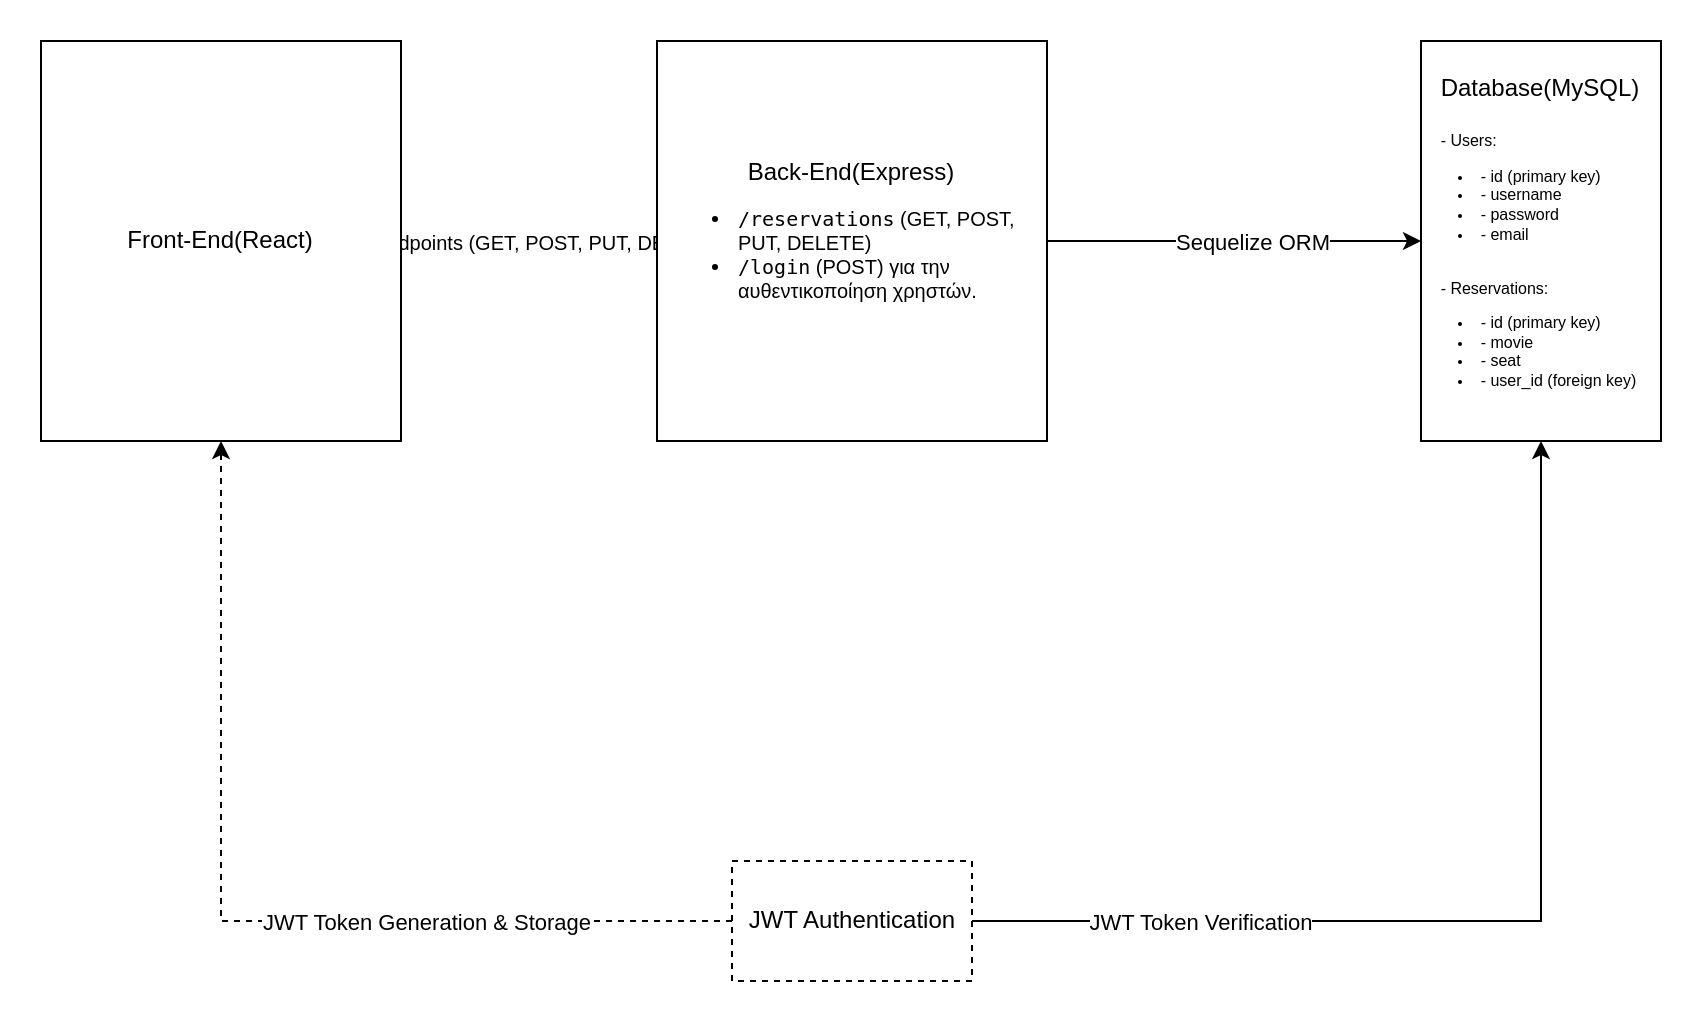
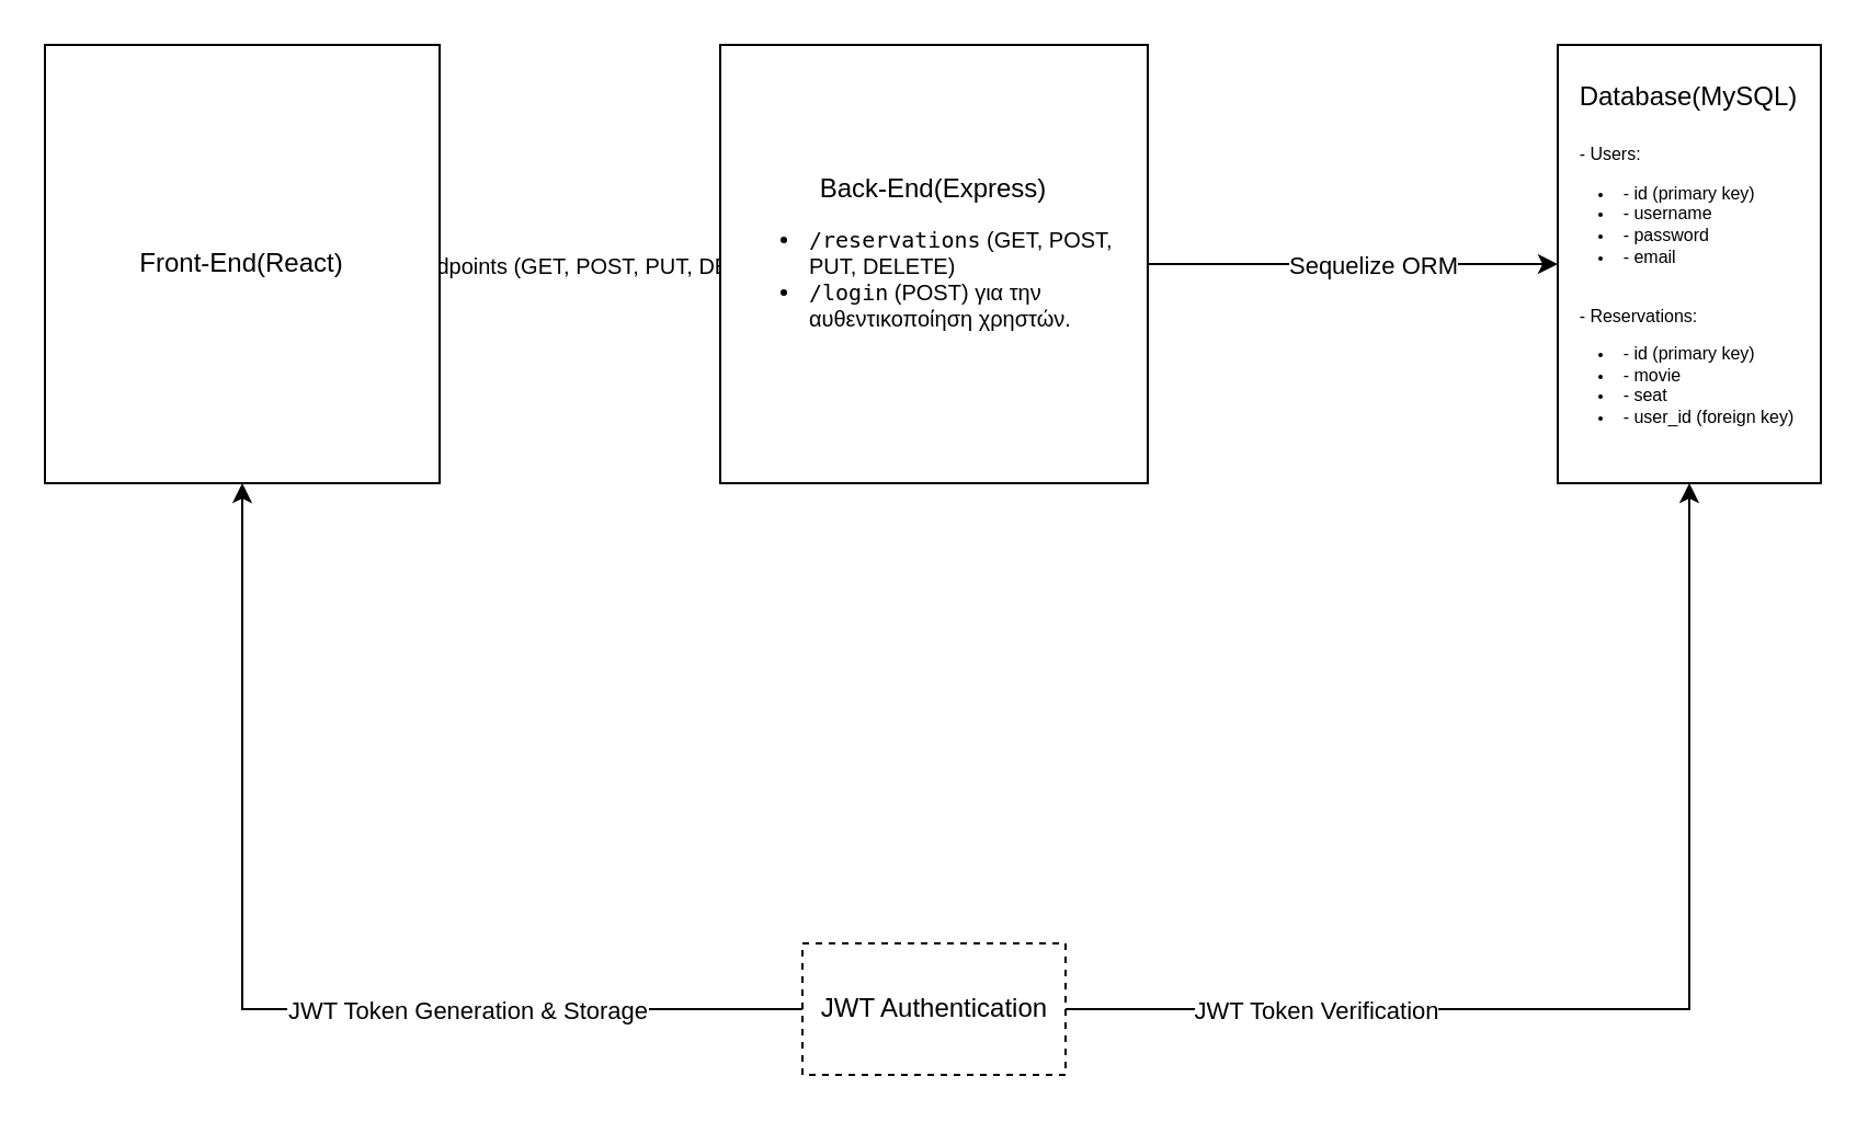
  <mxCell id="0" />
  <mxCell id="1" parent="0" />
  <mxCell id="2" style="edgeStyle=orthogonalEdgeStyle;rounded=0;orthogonalLoop=1;jettySize=auto;html=1;entryX=0;entryY=0.5;entryDx=0;entryDy=0;" edge="1" parent="1" source="4" target="7"><mxGeometry relative="1" as="geometry" /></mxCell>
  <mxCell id="3" value="&lt;font style=&quot;font-size: 10px;&quot;&gt;API Endpoints (GET, POST, PUT, DELETE)&lt;/font&gt;" style="edgeLabel;html=1;align=center;verticalAlign=middle;resizable=0;points=[];" vertex="1" connectable="0" parent="2"><mxGeometry x="-0.154" y="-1" relative="1" as="geometry"><mxPoint x="9" y="-1" as="offset" /></mxGeometry></mxCell>
  <mxCell id="4" value="&lt;div&gt;Front-End(React)&lt;/div&gt;" style="rounded=0;whiteSpace=wrap;html=1;" vertex="1" parent="1"><mxGeometry x="20" y="20" width="180" height="200" as="geometry" /></mxCell>
  <mxCell id="5" style="edgeStyle=orthogonalEdgeStyle;rounded=0;orthogonalLoop=1;jettySize=auto;html=1;entryX=0;entryY=0.5;entryDx=0;entryDy=0;" edge="1" parent="1" source="7" target="8"><mxGeometry relative="1" as="geometry" /></mxCell>
  <mxCell id="6" value="Sequelize ORM" style="edgeLabel;html=1;align=center;verticalAlign=middle;resizable=0;points=[];" vertex="1" connectable="0" parent="5"><mxGeometry x="0.089" relative="1" as="geometry"><mxPoint as="offset" /></mxGeometry></mxCell>
  <mxCell id="7" value="&lt;div&gt;Back-End(Express)&lt;/div&gt;&lt;div align=&quot;left&quot;&gt;&lt;ul style=&quot;font-size: 10px;&quot;&gt;&lt;li&gt;&lt;code&gt;/reservations&lt;/code&gt; (GET, POST, PUT, DELETE)&lt;/li&gt;&lt;li&gt;&lt;code&gt;/login&lt;/code&gt; (POST) για την αυθεντικοποίηση χρηστών.&lt;/li&gt;&lt;/ul&gt;&lt;/div&gt;" style="rounded=0;whiteSpace=wrap;html=1;" vertex="1" parent="1"><mxGeometry x="328" y="20" width="195" height="200" as="geometry" /></mxCell>
  <mxCell id="8" value="&lt;div&gt;Database(MySQL)&lt;/div&gt;&lt;div&gt;&lt;br&gt;&lt;/div&gt;&lt;div align=&quot;left&quot; style=&quot;font-size: 8px;&quot;&gt;&lt;span class=&quot;hljs-bullet&quot;&gt;-&lt;/span&gt; Users:&lt;br&gt;&lt;ul style=&quot;padding-left: 20px;&quot;&gt;&lt;li&gt;&lt;span class=&quot;hljs-bullet&quot;&gt;  -&lt;/span&gt; id (primary key)&lt;/li&gt;&lt;li&gt;&lt;span class=&quot;hljs-bullet&quot;&gt;  -&lt;/span&gt; username&lt;/li&gt;&lt;li&gt;&lt;span class=&quot;hljs-bullet&quot;&gt;  -&lt;/span&gt; password&lt;/li&gt;&lt;li&gt;&lt;span class=&quot;hljs-bullet&quot;&gt;  -&lt;/span&gt; email&lt;/li&gt;&lt;/ul&gt;&lt;br&gt;&lt;span class=&quot;hljs-bullet&quot;&gt;-&lt;/span&gt; Reservations:&lt;br&gt;&lt;ul style=&quot;padding-left: 20px;&quot;&gt;&lt;li&gt;&lt;span class=&quot;hljs-bullet&quot;&gt;  -&lt;/span&gt; id (primary key)&lt;/li&gt;&lt;li&gt;&lt;span class=&quot;hljs-bullet&quot;&gt;  -&lt;/span&gt; movie&lt;/li&gt;&lt;li&gt;&lt;span class=&quot;hljs-bullet&quot;&gt;  -&lt;/span&gt; seat&lt;/li&gt;&lt;li&gt;&lt;span class=&quot;hljs-bullet&quot;&gt;  -&lt;/span&gt; user&lt;span class=&quot;hljs-emphasis&quot;&gt;_id (foreign key)&lt;/span&gt;&lt;/li&gt;&lt;/ul&gt;&lt;/div&gt;" style="rounded=0;whiteSpace=wrap;html=1;" vertex="1" parent="1"><mxGeometry x="710" y="20" width="120" height="200" as="geometry" /></mxCell>
- <mxCell id="9" style="edgeStyle=orthogonalEdgeStyle;rounded=0;orthogonalLoop=1;jettySize=auto;html=1;entryX=0.5;entryY=1;entryDx=0;entryDy=0;dashed=1;" edge="1" parent="1" source="13" target="4"><mxGeometry relative="1" as="geometry" /></mxCell>
+ <mxCell id="9" style="edgeStyle=orthogonalEdgeStyle;rounded=0;orthogonalLoop=1;jettySize=auto;html=1;entryX=0.5;entryY=1;entryDx=0;entryDy=0;" edge="1" parent="1" source="13" target="4"><mxGeometry relative="1" as="geometry" /></mxCell>
  <mxCell id="10" value="JWT Token Generation &amp;amp; Storage" style="edgeLabel;html=1;align=center;verticalAlign=middle;resizable=0;points=[];" vertex="1" connectable="0" parent="9"><mxGeometry x="-0.199" relative="1" as="geometry"><mxPoint x="45" as="offset" /></mxGeometry></mxCell>
  <mxCell id="11" style="edgeStyle=orthogonalEdgeStyle;rounded=0;orthogonalLoop=1;jettySize=auto;html=1;entryX=0.5;entryY=1;entryDx=0;entryDy=0;" edge="1" parent="1" source="13" target="8"><mxGeometry relative="1" as="geometry" /></mxCell>
  <mxCell id="12" value="JWT Token Verification" style="edgeLabel;html=1;align=center;verticalAlign=middle;resizable=0;points=[];" vertex="1" connectable="0" parent="11"><mxGeometry x="-0.301" y="-3" relative="1" as="geometry"><mxPoint x="-69" y="-3" as="offset" /></mxGeometry></mxCell>
  <mxCell id="13" value="JWT Authentication" style="rounded=0;whiteSpace=wrap;html=1;dashed=1;" vertex="1" parent="1"><mxGeometry x="365.5" y="430" width="120" height="60" as="geometry" /></mxCell>
